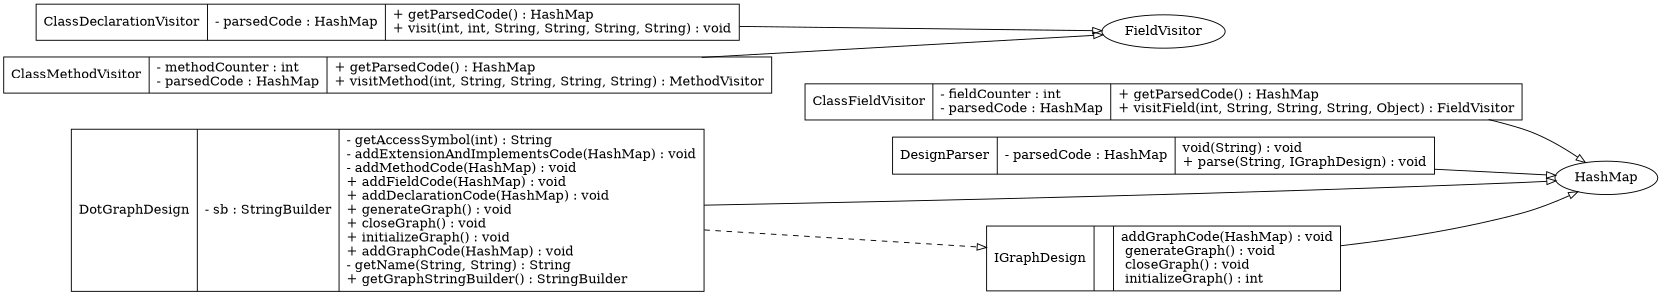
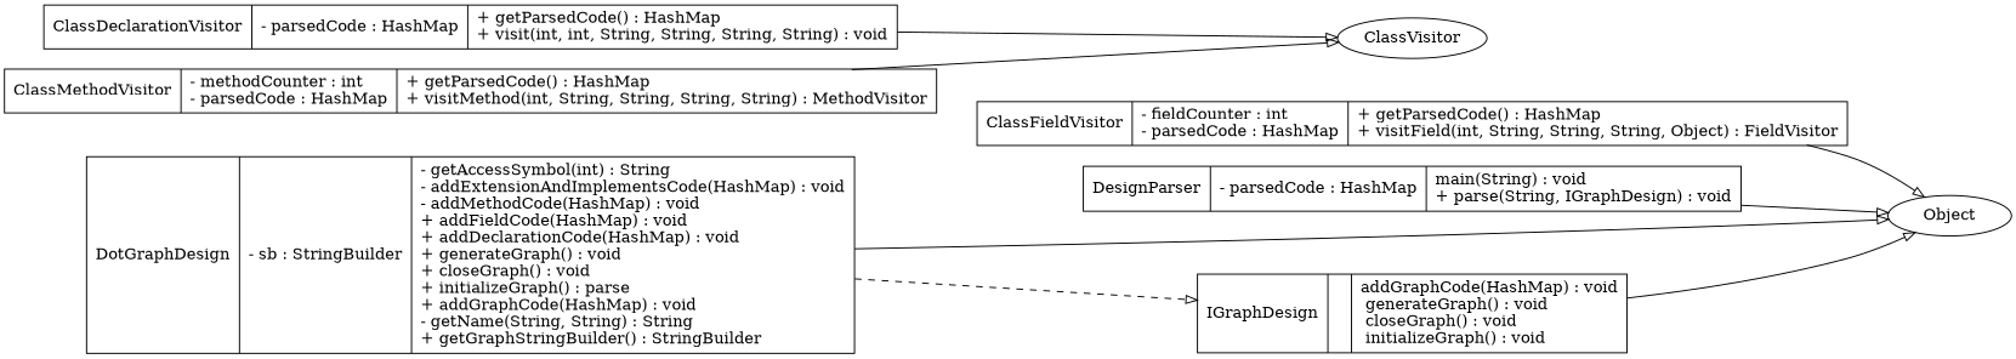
  digraph {
    rankdir=LR
    node [shape=record]
    edge [arrowhead=onormal style=solid]
    n1 [label="{ClassFieldVisitor|- fieldCounter : int\l- parsedCode : HashMap\l|+ getParsedCode() : HashMap\l+ visitField(int, String, String, String, Object) : FieldVisitor\l}"]
-   Object [label=HashMap shape=""]
-   ClassVisitor [label=FieldVisitor shape=""]
+   Object [shape=""]
+   ClassVisitor [shape=""]
    n4 [label="{ClassDeclarationVisitor|- parsedCode : HashMap\l|+ getParsedCode() : HashMap\l+ visit(int, int, String, String, String, String) : void\l}"]
    n5 [label="{ClassMethodVisitor|- methodCounter : int\l- parsedCode : HashMap\l|+ getParsedCode() : HashMap\l+ visitMethod(int, String, String, String, String) : MethodVisitor\l}"]
-   n6 [label="{DesignParser|- parsedCode : HashMap\l| void(String) : void\l+ parse(String, IGraphDesign) : void\l}"]
-   n7 [label="{DotGraphDesign|- sb : StringBuilder\l|- getAccessSymbol(int) : String\l- addExtensionAndImplementsCode(HashMap) : void\l- addMethodCode(HashMap) : void\l+ addFieldCode(HashMap) : void\l+ addDeclarationCode(HashMap) : void\l+ generateGraph() : void\l+ closeGraph() : void\l+ initializeGraph() : void\l+ addGraphCode(HashMap) : void\l- getName(String, String) : String\l+ getGraphStringBuilder() : StringBuilder\l}"]
-   n8 [label="{IGraphDesign|| addGraphCode(HashMap) : void\l generateGraph() : void\l closeGraph() : void\l initializeGraph() : int\l}"]
+   n6 [label="{DesignParser|- parsedCode : HashMap\l| main(String) : void\l+ parse(String, IGraphDesign) : void\l}"]
+   n7 [label="{DotGraphDesign|- sb : StringBuilder\l|- getAccessSymbol(int) : String\l- addExtensionAndImplementsCode(HashMap) : void\l- addMethodCode(HashMap) : void\l+ addFieldCode(HashMap) : void\l+ addDeclarationCode(HashMap) : void\l+ generateGraph() : void\l+ closeGraph() : void\l+ initializeGraph() : parse\l+ addGraphCode(HashMap) : void\l- getName(String, String) : String\l+ getGraphStringBuilder() : StringBuilder\l}"]
+   n8 [label="{IGraphDesign|| addGraphCode(HashMap) : void\l generateGraph() : void\l closeGraph() : void\l initializeGraph() : void\l}"]
    n1 -> Object
    n4 -> ClassVisitor
    n5 -> ClassVisitor
    n6 -> Object
    n7 -> Object
    n7 -> n8 [style=dashed]
    n8 -> Object
  }
